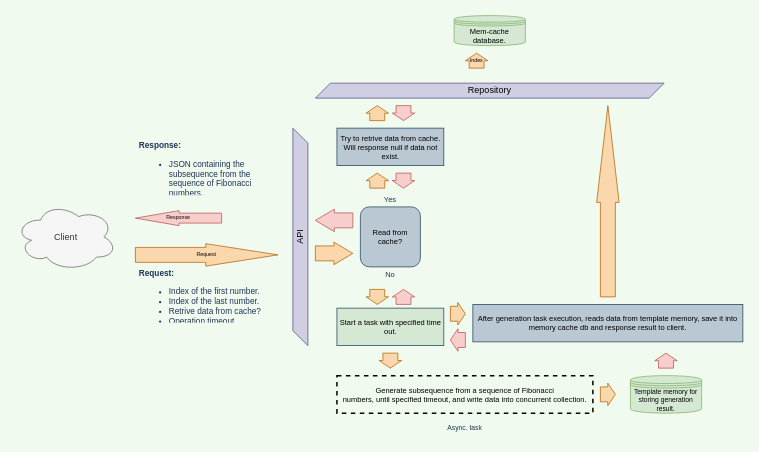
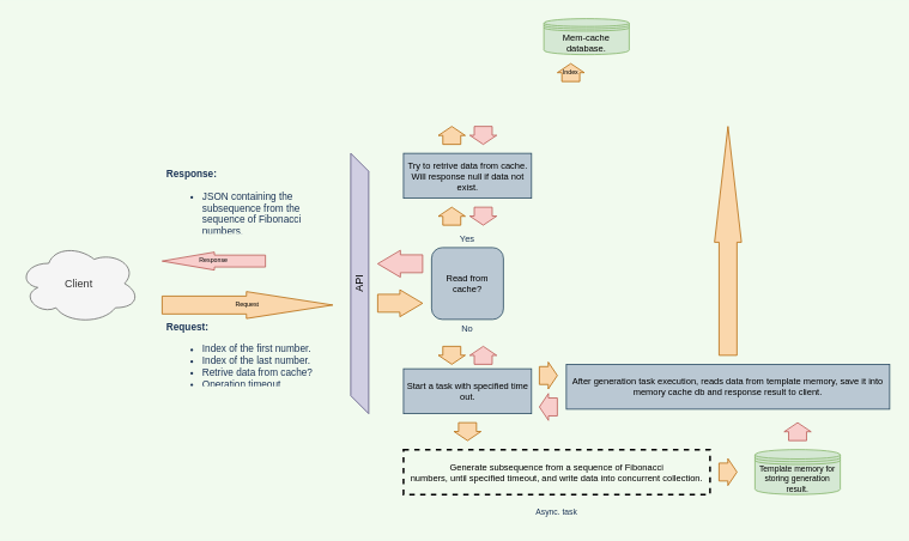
  <mxCell id="0" />
  <mxCell id="1" parent="0" />
  <mxCell id="2" value="Client" style="ellipse;shape=cloud;whiteSpace=wrap;html=1;rounded=0;sketch=0;fontColor=#333333;strokeColor=#666666;fillColor=#f5f5f5;" vertex="1" parent="1"><mxGeometry x="20" y="270" width="135" height="90" as="geometry" /></mxCell>
  <mxCell id="3" value="API" style="shape=parallelogram;perimeter=parallelogramPerimeter;whiteSpace=wrap;html=1;fixedSize=1;rounded=0;sketch=0;strokeColor=#56517e;fillColor=#d0cee2;direction=south;horizontal=0;" vertex="1" parent="1"><mxGeometry x="390" y="170" width="20" height="290" as="geometry" /></mxCell>
  <mxCell id="4" value="&lt;h1 style=&quot;font-size: 11px;&quot;&gt;&lt;span style=&quot;font-size: 11px;&quot;&gt;&lt;font style=&quot;font-size: 11px;&quot;&gt;Request:&lt;/font&gt;&lt;/span&gt;&lt;br style=&quot;font-size: 11px;&quot;&gt;&lt;/h1&gt;&lt;ul style=&quot;font-size: 11px;&quot;&gt;&lt;li style=&quot;font-size: 11px;&quot;&gt;&lt;span style=&quot;font-size: 11px;&quot;&gt;Index of the first number.&lt;/span&gt;&lt;/li&gt;&lt;li style=&quot;font-size: 11px;&quot;&gt;&lt;span style=&quot;font-size: 11px;&quot;&gt;Index of the last number.&lt;/span&gt;&lt;/li&gt;&lt;li style=&quot;font-size: 11px;&quot;&gt;&lt;span style=&quot;font-size: 11px;&quot;&gt;Retrive data from cache?&lt;/span&gt;&lt;/li&gt;&lt;li style=&quot;font-size: 11px;&quot;&gt;&lt;span style=&quot;font-size: 11px;&quot;&gt;Operation timeout.&lt;/span&gt;&lt;/li&gt;&lt;/ul&gt;" style="text;html=1;strokeColor=none;fillColor=none;spacing=5;spacingTop=-20;whiteSpace=wrap;overflow=hidden;rounded=0;sketch=0;fontColor=#1D3557;fontSize=11;" vertex="1" parent="1"><mxGeometry x="180" y="360" width="190" height="70" as="geometry" /></mxCell>
  <mxCell id="5" value="Read from cache?" style="whiteSpace=wrap;html=1;strokeColor=#23445d;fillColor=#bac8d3;sketch=0;fontSize=10;rounded=1;" vertex="1" parent="1"><mxGeometry x="480" y="275" width="80" height="80" as="geometry" /></mxCell>
  <mxCell id="6" value="Try to retrive data from cache. Will response null if data not exist." style="whiteSpace=wrap;html=1;rounded=0;fontSize=10;strokeColor=#23445d;fillColor=#bac8d3;sketch=0;" vertex="1" parent="1"><mxGeometry x="448.75" y="170" width="142.5" height="50" as="geometry" /></mxCell>
  <mxCell id="7" value="Mem-cache database." style="shape=datastore;whiteSpace=wrap;html=1;rounded=0;sketch=0;fontSize=10;strokeColor=#82b366;fillColor=#d5e8d4;" vertex="1" parent="1"><mxGeometry x="605" y="20" width="95" height="40" as="geometry" /></mxCell>
- <mxCell id="8" value="Repository" style="shape=parallelogram;perimeter=parallelogramPerimeter;whiteSpace=wrap;html=1;fixedSize=1;rounded=0;sketch=0;strokeColor=#56517e;fillColor=#d0cee2;direction=west;horizontal=1;verticalAlign=middle;" vertex="1" parent="1"><mxGeometry x="420" y="110" width="465" height="20" as="geometry" /></mxCell>
  <mxCell id="9" value="Index" style="shape=singleArrow;direction=north;whiteSpace=wrap;html=1;rounded=0;sketch=0;fontSize=7;strokeColor=#b46504;fillColor=#fad7ac;verticalAlign=middle;arrowWidth=0.664;arrowSize=0.506;" vertex="1" parent="1"><mxGeometry x="620" y="70" width="30" height="20" as="geometry" /></mxCell>
  <mxCell id="10" value="Request" style="shape=singleArrow;direction=east;whiteSpace=wrap;html=1;rounded=0;sketch=0;fontSize=7;strokeColor=#b46504;fillColor=#fad7ac;verticalAlign=middle;arrowWidth=0.664;arrowSize=0.506;" vertex="1" parent="1"><mxGeometry x="180" y="324" width="190" height="30" as="geometry" /></mxCell>
  <mxCell id="11" value="Response" style="shape=singleArrow;direction=west;whiteSpace=wrap;html=1;rounded=0;sketch=0;fontSize=7;strokeColor=#b85450;fillColor=#f8cecc;verticalAlign=middle;arrowWidth=0.664;arrowSize=0.506;" vertex="1" parent="1"><mxGeometry x="180" y="280" width="115" height="20" as="geometry" /></mxCell>
  <mxCell id="12" value="&lt;h1 style=&quot;font-size: 11px&quot;&gt;&lt;span style=&quot;font-size: 11px&quot;&gt;&lt;font style=&quot;font-size: 11px&quot;&gt;Response:&lt;/font&gt;&lt;/span&gt;&lt;br style=&quot;font-size: 11px&quot;&gt;&lt;/h1&gt;&lt;ul&gt;&lt;li&gt;&lt;span&gt;JSON containing the subsequence from the sequence of Fibonacci numbers.&lt;/span&gt;&lt;br&gt;&lt;/li&gt;&lt;/ul&gt;" style="text;html=1;strokeColor=none;fillColor=none;spacing=5;spacingTop=-20;whiteSpace=wrap;overflow=hidden;rounded=0;sketch=0;fontColor=#1D3557;fontSize=11;" vertex="1" parent="1"><mxGeometry x="180" y="190" width="190" height="70" as="geometry" /></mxCell>
  <mxCell id="13" value="" style="shape=singleArrow;direction=east;whiteSpace=wrap;html=1;rounded=0;sketch=0;fontSize=7;strokeColor=#b46504;fillColor=#fad7ac;verticalAlign=middle;arrowWidth=0.664;arrowSize=0.506;" vertex="1" parent="1"><mxGeometry x="420" y="322" width="50" height="30" as="geometry" /></mxCell>
  <mxCell id="14" value="" style="shape=singleArrow;direction=west;whiteSpace=wrap;html=1;rounded=0;sketch=0;fontSize=7;strokeColor=#b85450;fillColor=#f8cecc;verticalAlign=middle;arrowWidth=0.664;arrowSize=0.506;" vertex="1" parent="1"><mxGeometry x="420" y="278" width="50" height="30" as="geometry" /></mxCell>
  <mxCell id="15" value="" style="shape=singleArrow;direction=north;whiteSpace=wrap;html=1;rounded=0;sketch=0;fontSize=7;strokeColor=#b46504;fillColor=#fad7ac;verticalAlign=middle;arrowWidth=0.664;arrowSize=0.506;" vertex="1" parent="1"><mxGeometry x="487.5" y="230" width="30" height="20" as="geometry" /></mxCell>
  <mxCell id="16" value="" style="shape=singleArrow;direction=south;whiteSpace=wrap;html=1;rounded=0;sketch=0;fontSize=7;strokeColor=#b85450;fillColor=#f8cecc;verticalAlign=middle;arrowWidth=0.664;arrowSize=0.506;" vertex="1" parent="1"><mxGeometry x="522.5" y="230" width="30" height="20" as="geometry" /></mxCell>
  <mxCell id="17" value="Yes" style="text;html=1;strokeColor=none;fillColor=none;align=center;verticalAlign=middle;whiteSpace=wrap;rounded=0;sketch=0;fontSize=10;fontColor=#1D3557;" vertex="1" parent="1"><mxGeometry x="500" y="255" width="40" height="20" as="geometry" /></mxCell>
  <mxCell id="18" value="No" style="text;html=1;strokeColor=none;fillColor=none;align=center;verticalAlign=middle;whiteSpace=wrap;rounded=0;sketch=0;fontSize=10;fontColor=#1D3557;" vertex="1" parent="1"><mxGeometry x="500" y="355" width="40" height="20" as="geometry" /></mxCell>
  <mxCell id="19" style="edgeStyle=none;rounded=1;sketch=0;orthogonalLoop=1;jettySize=auto;html=1;exitX=0.5;exitY=1;exitDx=0;exitDy=0;shadow=0;fontSize=10;fontColor=#1D3557;strokeColor=#457B9D;fillColor=#A8DADC;verticalAlign=middle;" edge="1" parent="1" source="18" target="18"><mxGeometry relative="1" as="geometry" /></mxCell>
  <mxCell id="20" value="" style="shape=singleArrow;direction=north;whiteSpace=wrap;html=1;rounded=0;sketch=0;fontSize=7;strokeColor=#b46504;fillColor=#fad7ac;verticalAlign=middle;arrowWidth=0.664;arrowSize=0.506;" vertex="1" parent="1"><mxGeometry x="487.5" y="140" width="30" height="20" as="geometry" /></mxCell>
  <mxCell id="21" value="" style="shape=singleArrow;direction=south;whiteSpace=wrap;html=1;rounded=0;sketch=0;fontSize=7;strokeColor=#b85450;fillColor=#f8cecc;verticalAlign=middle;arrowWidth=0.664;arrowSize=0.506;" vertex="1" parent="1"><mxGeometry x="522.5" y="140" width="30" height="20" as="geometry" /></mxCell>
  <mxCell id="22" value="" style="shape=singleArrow;direction=south;whiteSpace=wrap;html=1;rounded=0;sketch=0;fontSize=7;strokeColor=#b46504;fillColor=#fad7ac;verticalAlign=middle;arrowWidth=0.664;arrowSize=0.506;" vertex="1" parent="1"><mxGeometry x="487.5" y="385" width="30" height="20" as="geometry" /></mxCell>
  <mxCell id="23" value="" style="shape=singleArrow;direction=north;whiteSpace=wrap;html=1;rounded=0;sketch=0;fontSize=7;strokeColor=#b85450;fillColor=#f8cecc;verticalAlign=middle;arrowWidth=0.664;arrowSize=0.506;" vertex="1" parent="1"><mxGeometry x="522.5" y="385" width="30" height="20" as="geometry" /></mxCell>
- <mxCell id="24" value="Start a task with specified time out." style="whiteSpace=wrap;html=1;rounded=0;fontSize=10;strokeColor=#23445d;fillColor=#d5e8d4;sketch=0;" vertex="1" parent="1"><mxGeometry x="448.75" y="410" width="142.5" height="50" as="geometry" /></mxCell>
+ <mxCell id="24" value="Start a task with specified time out." style="whiteSpace=wrap;html=1;rounded=0;fontSize=10;strokeColor=#23445d;fillColor=#bac8d3;sketch=0;" vertex="1" parent="1"><mxGeometry x="448.75" y="410" width="142.5" height="50" as="geometry" /></mxCell>
  <mxCell id="25" value="&lt;div&gt;Generate subsequence from a sequence of Fibonacci&lt;/div&gt;&lt;div&gt;numbers, until specified timeout, and write data into concurrent collection.&lt;/div&gt;" style="whiteSpace=wrap;html=1;rounded=0;fontSize=10;sketch=0;dashed=1;strokeWidth=2;fillColor=none;" vertex="1" parent="1"><mxGeometry x="448.75" y="500" width="341.25" height="50" as="geometry" /></mxCell>
  <mxCell id="26" value="Template memory for storing generation result." style="shape=datastore;whiteSpace=wrap;html=1;rounded=0;sketch=0;fontSize=9;strokeColor=#82b366;fillColor=#d5e8d4;" vertex="1" parent="1"><mxGeometry x="840" y="500" width="95" height="50" as="geometry" /></mxCell>
  <mxCell id="27" value="" style="shape=singleArrow;direction=south;whiteSpace=wrap;html=1;rounded=0;sketch=0;fontSize=7;strokeColor=#b46504;fillColor=#fad7ac;verticalAlign=middle;arrowWidth=0.664;arrowSize=0.506;" vertex="1" parent="1"><mxGeometry x="505" y="470" width="30" height="20" as="geometry" /></mxCell>
  <mxCell id="28" value="Async. task" style="text;html=1;strokeColor=none;fillColor=none;align=center;verticalAlign=middle;whiteSpace=wrap;rounded=0;dashed=1;sketch=0;fontSize=9;fontColor=#1D3557;" vertex="1" parent="1"><mxGeometry x="594.06" y="560" width="50.62" height="20" as="geometry" /></mxCell>
  <mxCell id="29" value="" style="shape=singleArrow;direction=east;whiteSpace=wrap;html=1;rounded=0;sketch=0;fontSize=7;strokeColor=#b46504;fillColor=#fad7ac;verticalAlign=middle;arrowWidth=0.664;arrowSize=0.506;" vertex="1" parent="1"><mxGeometry x="600" y="402.5" width="20" height="30" as="geometry" /></mxCell>
  <mxCell id="30" value="" style="shape=singleArrow;direction=west;whiteSpace=wrap;html=1;rounded=0;sketch=0;fontSize=7;strokeColor=#b85450;fillColor=#f8cecc;verticalAlign=middle;arrowWidth=0.664;arrowSize=0.506;" vertex="1" parent="1"><mxGeometry x="600" y="437.5" width="20" height="30" as="geometry" /></mxCell>
  <mxCell id="31" value="After generation task execution, reads data from template memory, save it into memory cache db and response result to client." style="whiteSpace=wrap;html=1;rounded=0;fontSize=10;strokeColor=#23445d;fillColor=#bac8d3;sketch=0;" vertex="1" parent="1"><mxGeometry x="630" y="405" width="360" height="50" as="geometry" /></mxCell>
  <mxCell id="32" value="" style="shape=singleArrow;direction=north;whiteSpace=wrap;html=1;rounded=0;sketch=0;fontSize=7;strokeColor=#b85450;fillColor=#f8cecc;verticalAlign=middle;arrowWidth=0.664;arrowSize=0.506;" vertex="1" parent="1"><mxGeometry x="872.5" y="470" width="30" height="20" as="geometry" /></mxCell>
  <mxCell id="33" value="" style="shape=singleArrow;direction=east;whiteSpace=wrap;html=1;rounded=0;sketch=0;fontSize=7;strokeColor=#b46504;fillColor=#fad7ac;verticalAlign=middle;arrowWidth=0.664;arrowSize=0.506;" vertex="1" parent="1"><mxGeometry x="800" y="510" width="20" height="30" as="geometry" /></mxCell>
  <mxCell id="34" value="" style="shape=singleArrow;direction=north;whiteSpace=wrap;html=1;rounded=0;sketch=0;fontSize=7;strokeColor=#b46504;fillColor=#fad7ac;verticalAlign=middle;arrowWidth=0.664;arrowSize=0.506;" vertex="1" parent="1"><mxGeometry x="795" y="140" width="30" height="255" as="geometry" /></mxCell>
